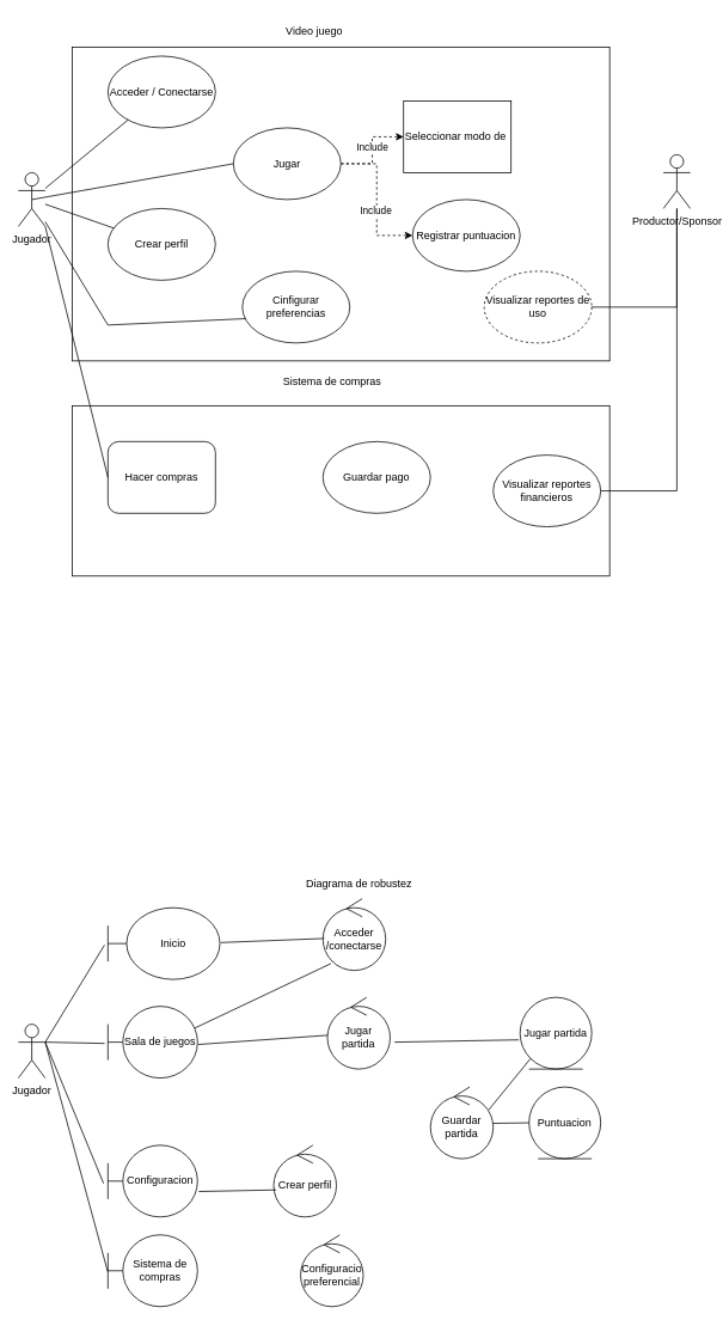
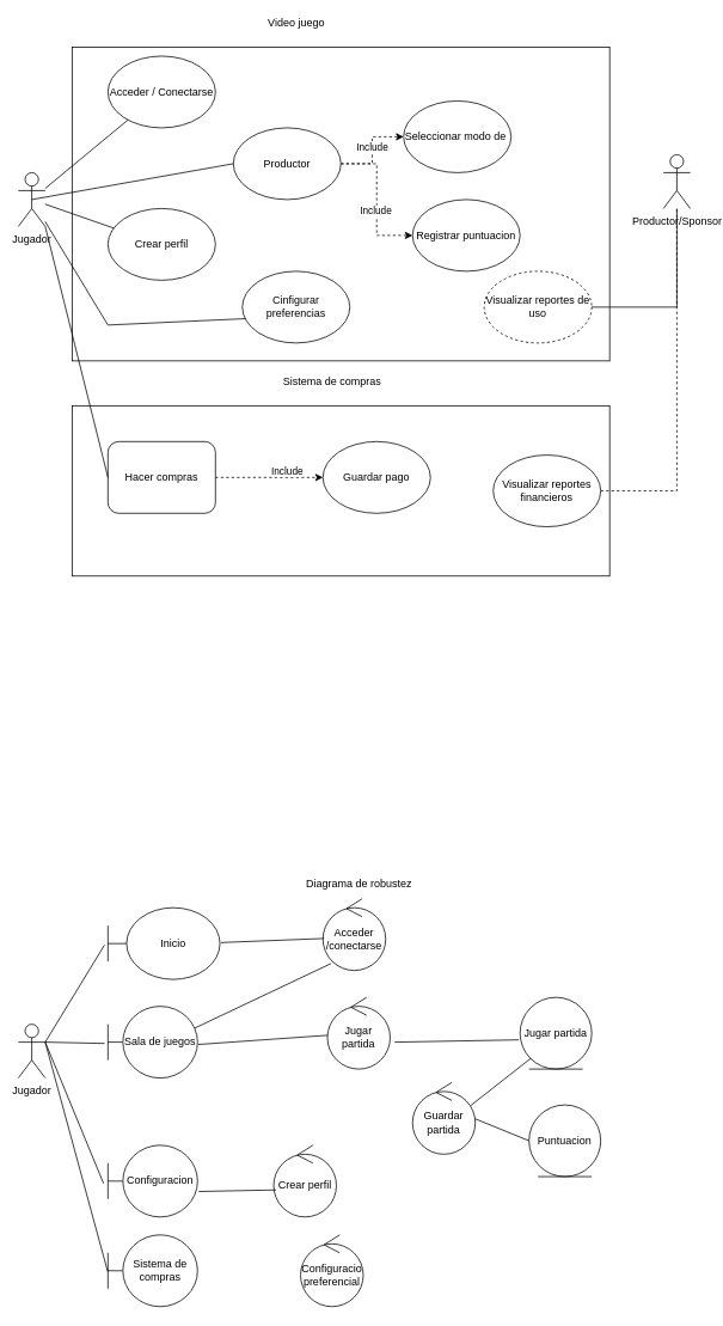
  <mxCell id="0" />
  <mxCell id="1" parent="0" />
  <mxCell id="2" value="" style="rounded=0;whiteSpace=wrap;html=1;" vertex="1" parent="1"><mxGeometry x="80" y="52" width="600" height="350" as="geometry" /></mxCell>
  <mxCell id="3" value="Jugador&lt;div&gt;&lt;br&gt;&lt;/div&gt;" style="shape=umlActor;verticalLabelPosition=bottom;verticalAlign=top;html=1;outlineConnect=0;" vertex="1" parent="1"><mxGeometry x="20" y="192" width="30" height="60" as="geometry" /></mxCell>
  <mxCell id="4" value="Productor/Sponsor" style="shape=umlActor;verticalLabelPosition=bottom;verticalAlign=top;html=1;outlineConnect=0;" vertex="1" parent="1"><mxGeometry x="740" y="172" width="30" height="60" as="geometry" /></mxCell>
  <mxCell id="5" value="Acceder / Conectarse" style="ellipse;whiteSpace=wrap;html=1;" vertex="1" parent="1"><mxGeometry x="120" y="62" width="120" height="80" as="geometry" /></mxCell>
  <mxCell id="6" style="edgeStyle=orthogonalEdgeStyle;rounded=0;orthogonalLoop=1;jettySize=auto;html=1;entryX=0;entryY=0.5;entryDx=0;entryDy=0;dashed=1;" edge="1" parent="1" source="10" target="14"><mxGeometry relative="1" as="geometry" /></mxCell>
  <mxCell id="7" value="Include" style="edgeLabel;html=1;align=center;verticalAlign=middle;resizable=0;points=[];" vertex="1" connectable="0" parent="6"><mxGeometry x="0.074" y="1" relative="1" as="geometry"><mxPoint as="offset" /></mxGeometry></mxCell>
  <mxCell id="8" style="edgeStyle=orthogonalEdgeStyle;rounded=0;orthogonalLoop=1;jettySize=auto;html=1;dashed=1;" edge="1" parent="1" source="10" target="13"><mxGeometry relative="1" as="geometry" /></mxCell>
  <mxCell id="9" value="Include" style="edgeLabel;html=1;align=center;verticalAlign=middle;resizable=0;points=[];" vertex="1" connectable="0" parent="8"><mxGeometry x="0.154" y="-2" relative="1" as="geometry"><mxPoint as="offset" /></mxGeometry></mxCell>
- <mxCell id="10" value="Jugar" style="ellipse;whiteSpace=wrap;html=1;" vertex="1" parent="1"><mxGeometry x="260" y="142" width="120" height="80" as="geometry" /></mxCell>
+ <mxCell id="10" value="Productor" style="ellipse;whiteSpace=wrap;html=1;" vertex="1" parent="1"><mxGeometry x="260" y="142" width="120" height="80" as="geometry" /></mxCell>
  <mxCell id="11" value="Crear perfil" style="ellipse;whiteSpace=wrap;html=1;" vertex="1" parent="1"><mxGeometry x="120" y="232" width="120" height="80" as="geometry" /></mxCell>
  <mxCell id="12" value="Cinfigurar preferencias" style="ellipse;whiteSpace=wrap;html=1;" vertex="1" parent="1"><mxGeometry x="270" y="302" width="120" height="80" as="geometry" /></mxCell>
  <mxCell id="13" value="Registrar puntuacion" style="ellipse;whiteSpace=wrap;html=1;" vertex="1" parent="1"><mxGeometry x="460" y="222" width="120" height="80" as="geometry" /></mxCell>
- <mxCell id="14" value="Seleccionar modo de&amp;nbsp;" style="whiteSpace=wrap;html=1;rounded=0;" vertex="1" parent="1"><mxGeometry x="450" y="112" width="120" height="80" as="geometry" /></mxCell>
+ <mxCell id="14" value="Seleccionar modo de&amp;nbsp;" style="ellipse;whiteSpace=wrap;html=1;" vertex="1" parent="1"><mxGeometry x="450" y="112" width="120" height="80" as="geometry" /></mxCell>
  <mxCell id="15" value="" style="endArrow=none;html=1;rounded=0;exitX=0.029;exitY=0.661;exitDx=0;exitDy=0;exitPerimeter=0;" edge="1" parent="1" source="12" target="3"><mxGeometry width="50" height="50" relative="1" as="geometry"><mxPoint x="380" y="332" as="sourcePoint" /><mxPoint x="430" y="282" as="targetPoint" /><Array as="points"><mxPoint x="120" y="362" /></Array></mxGeometry></mxCell>
  <mxCell id="16" value="" style="endArrow=none;html=1;rounded=0;" edge="1" parent="1" source="11" target="3"><mxGeometry width="50" height="50" relative="1" as="geometry"><mxPoint x="110" y="302" as="sourcePoint" /><mxPoint x="160" y="252" as="targetPoint" /></mxGeometry></mxCell>
  <mxCell id="17" value="" style="endArrow=none;html=1;rounded=0;" edge="1" parent="1" source="3" target="5"><mxGeometry width="50" height="50" relative="1" as="geometry"><mxPoint x="380" y="332" as="sourcePoint" /><mxPoint x="430" y="282" as="targetPoint" /></mxGeometry></mxCell>
  <mxCell id="18" value="" style="endArrow=none;html=1;rounded=0;exitX=0.5;exitY=0.5;exitDx=0;exitDy=0;exitPerimeter=0;entryX=0;entryY=0.5;entryDx=0;entryDy=0;" edge="1" parent="1" source="3" target="10"><mxGeometry width="50" height="50" relative="1" as="geometry"><mxPoint x="380" y="332" as="sourcePoint" /><mxPoint x="430" y="282" as="targetPoint" /></mxGeometry></mxCell>
  <mxCell id="19" style="edgeStyle=orthogonalEdgeStyle;rounded=0;orthogonalLoop=1;jettySize=auto;html=1;endArrow=none;endFill=0;" edge="1" parent="1" source="20" target="4"><mxGeometry relative="1" as="geometry" /></mxCell>
  <mxCell id="20" value="Visualizar reportes de uso" style="ellipse;whiteSpace=wrap;html=1;dashed=1;" vertex="1" parent="1"><mxGeometry x="540" y="302" width="120" height="80" as="geometry" /></mxCell>
- <mxCell id="21" value="Video juego" style="text;html=1;align=center;verticalAlign=middle;resizable=0;points=[];autosize=1;strokeColor=none;fillColor=none;" vertex="1" parent="1"><mxGeometry x="305" y="20" width="90" height="30" as="geometry" /></mxCell>
+ <mxCell id="21" value="Video juego" style="text;html=1;align=center;verticalAlign=middle;resizable=0;points=[];autosize=1;strokeColor=none;fillColor=none;" vertex="1" parent="1"><mxGeometry x="285" y="10" width="90" height="30" as="geometry" /></mxCell>
  <mxCell id="22" value="Sistema de compras" style="text;html=1;align=center;verticalAlign=middle;resizable=0;points=[];autosize=1;strokeColor=none;fillColor=none;" vertex="1" parent="1"><mxGeometry x="305" y="410" width="130" height="30" as="geometry" /></mxCell>
  <mxCell id="23" value="" style="rounded=0;whiteSpace=wrap;html=1;" vertex="1" parent="1"><mxGeometry x="80" y="452" width="600" height="190" as="geometry" /></mxCell>
+ <mxCell id="24" style="edgeStyle=orthogonalEdgeStyle;rounded=0;orthogonalLoop=1;jettySize=auto;html=1;dashed=1;" edge="1" parent="1" source="26" target="27"><mxGeometry relative="1" as="geometry" /></mxCell>
+ <mxCell id="25" value="Include" style="edgeLabel;html=1;align=center;verticalAlign=middle;resizable=0;points=[];" vertex="1" connectable="0" parent="24"><mxGeometry x="0.319" y="8" relative="1" as="geometry"><mxPoint as="offset" /></mxGeometry></mxCell>
  <mxCell id="26" value="Hacer compras" style="whiteSpace=wrap;html=1;rounded=1;" vertex="1" parent="1"><mxGeometry x="120" y="492" width="120" height="80" as="geometry" /></mxCell>
  <mxCell id="27" value="Guardar pago" style="ellipse;whiteSpace=wrap;html=1;" vertex="1" parent="1"><mxGeometry x="360" y="492" width="120" height="80" as="geometry" /></mxCell>
- <mxCell id="28" style="edgeStyle=orthogonalEdgeStyle;rounded=0;orthogonalLoop=1;jettySize=auto;html=1;endArrow=none;endFill=0;" edge="1" parent="1" source="29" target="4"><mxGeometry relative="1" as="geometry" /></mxCell>
+ <mxCell id="28" style="edgeStyle=orthogonalEdgeStyle;rounded=0;orthogonalLoop=1;jettySize=auto;html=1;endArrow=none;endFill=0;dashed=1;" edge="1" parent="1" source="29" target="4"><mxGeometry relative="1" as="geometry" /></mxCell>
  <mxCell id="29" value="Visualizar reportes financieros" style="ellipse;whiteSpace=wrap;html=1;" vertex="1" parent="1"><mxGeometry x="550" y="507" width="120" height="80" as="geometry" /></mxCell>
  <mxCell id="30" value="" style="endArrow=none;html=1;rounded=0;entryX=0;entryY=0.5;entryDx=0;entryDy=0;exitX=1;exitY=1;exitDx=0;exitDy=0;exitPerimeter=0;" edge="1" parent="1" source="3" target="26"><mxGeometry width="50" height="50" relative="1" as="geometry"><mxPoint x="380" y="332" as="sourcePoint" /><mxPoint x="430" y="282" as="targetPoint" /></mxGeometry></mxCell>
  <mxCell id="31" value="Jugador&lt;div&gt;&lt;br&gt;&lt;/div&gt;" style="shape=umlActor;verticalLabelPosition=bottom;verticalAlign=top;html=1;outlineConnect=0;" vertex="1" parent="1"><mxGeometry x="20" y="1142" width="30" height="60" as="geometry" /></mxCell>
  <mxCell id="32" value="Inicio" style="shape=umlBoundary;whiteSpace=wrap;html=1;" vertex="1" parent="1"><mxGeometry x="120" y="1012" width="125" height="80" as="geometry" /></mxCell>
  <mxCell id="33" value="Jugar partida" style="ellipse;shape=umlEntity;whiteSpace=wrap;html=1;" vertex="1" parent="1"><mxGeometry x="580" y="1112" width="80" height="80" as="geometry" /></mxCell>
  <mxCell id="34" value="Acceder&lt;div&gt;/conectarse&lt;/div&gt;" style="ellipse;shape=umlControl;whiteSpace=wrap;html=1;" vertex="1" parent="1"><mxGeometry x="360" y="1002" width="70" height="80" as="geometry" /></mxCell>
  <mxCell id="35" value="Diagrama de robustez" style="text;html=1;align=center;verticalAlign=middle;resizable=0;points=[];autosize=1;strokeColor=none;fillColor=none;" vertex="1" parent="1"><mxGeometry x="330" y="970" width="140" height="30" as="geometry" /></mxCell>
  <mxCell id="36" value="Sala de juegos" style="shape=umlBoundary;whiteSpace=wrap;html=1;" vertex="1" parent="1"><mxGeometry x="120" y="1122" width="100" height="80" as="geometry" /></mxCell>
  <mxCell id="37" value="Configuracion" style="shape=umlBoundary;whiteSpace=wrap;html=1;" vertex="1" parent="1"><mxGeometry x="120" y="1277" width="100" height="80" as="geometry" /></mxCell>
  <mxCell id="38" value="Sistema de compras" style="shape=umlBoundary;whiteSpace=wrap;html=1;" vertex="1" parent="1"><mxGeometry x="120" y="1377" width="100" height="80" as="geometry" /></mxCell>
  <mxCell id="39" value="Jugar partida" style="ellipse;shape=umlControl;whiteSpace=wrap;html=1;" vertex="1" parent="1"><mxGeometry x="365" y="1112" width="70" height="80" as="geometry" /></mxCell>
- <mxCell id="40" value="Guardar partida" style="ellipse;shape=umlControl;whiteSpace=wrap;html=1;" vertex="1" parent="1"><mxGeometry x="480" y="1212" width="70" height="80" as="geometry" /></mxCell>
+ <mxCell id="40" value="Guardar partida" style="ellipse;shape=umlControl;whiteSpace=wrap;html=1;" vertex="1" parent="1"><mxGeometry x="460" y="1207" width="70" height="80" as="geometry" /></mxCell>
  <mxCell id="41" value="" style="endArrow=none;html=1;rounded=0;entryX=-0.031;entryY=0.521;entryDx=0;entryDy=0;entryPerimeter=0;" edge="1" parent="1" target="32"><mxGeometry width="50" height="50" relative="1" as="geometry"><mxPoint x="50" y="1162" as="sourcePoint" /><mxPoint x="430" y="1082" as="targetPoint" /></mxGeometry></mxCell>
  <mxCell id="42" value="" style="endArrow=none;html=1;rounded=0;entryX=-0.037;entryY=0.518;entryDx=0;entryDy=0;entryPerimeter=0;exitX=1;exitY=0.333;exitDx=0;exitDy=0;exitPerimeter=0;" edge="1" parent="1" source="31" target="36"><mxGeometry width="50" height="50" relative="1" as="geometry"><mxPoint x="60" y="1163" as="sourcePoint" /><mxPoint x="127" y="1064" as="targetPoint" /></mxGeometry></mxCell>
  <mxCell id="43" value="" style="endArrow=none;html=1;rounded=0;entryX=-0.049;entryY=0.532;entryDx=0;entryDy=0;entryPerimeter=0;exitX=1;exitY=0.333;exitDx=0;exitDy=0;exitPerimeter=0;" edge="1" parent="1" source="31" target="37"><mxGeometry width="50" height="50" relative="1" as="geometry"><mxPoint x="70" y="1170" as="sourcePoint" /><mxPoint x="137" y="1074" as="targetPoint" /></mxGeometry></mxCell>
  <mxCell id="44" value="" style="endArrow=none;html=1;rounded=0;entryX=-0.003;entryY=0.511;entryDx=0;entryDy=0;entryPerimeter=0;exitX=1;exitY=0.333;exitDx=0;exitDy=0;exitPerimeter=0;" edge="1" parent="1" source="31" target="38"><mxGeometry width="50" height="50" relative="1" as="geometry"><mxPoint x="80" y="1180" as="sourcePoint" /><mxPoint x="147" y="1084" as="targetPoint" /></mxGeometry></mxCell>
  <mxCell id="45" value="" style="endArrow=none;html=1;rounded=0;entryX=0.02;entryY=0.554;entryDx=0;entryDy=0;entryPerimeter=0;exitX=1.009;exitY=0.486;exitDx=0;exitDy=0;exitPerimeter=0;" edge="1" parent="1" source="32" target="34"><mxGeometry width="50" height="50" relative="1" as="geometry"><mxPoint x="90" y="1190" as="sourcePoint" /><mxPoint x="157" y="1094" as="targetPoint" /></mxGeometry></mxCell>
  <mxCell id="46" value="" style="endArrow=none;html=1;rounded=0;entryX=0.127;entryY=0.904;entryDx=0;entryDy=0;entryPerimeter=0;exitX=0.969;exitY=0.304;exitDx=0;exitDy=0;exitPerimeter=0;" edge="1" parent="1" source="36" target="34"><mxGeometry width="50" height="50" relative="1" as="geometry"><mxPoint x="230" y="1142" as="sourcePoint" /><mxPoint x="167" y="1104" as="targetPoint" /></mxGeometry></mxCell>
  <mxCell id="47" value="" style="endArrow=none;html=1;rounded=0;exitX=1.009;exitY=0.532;exitDx=0;exitDy=0;exitPerimeter=0;" edge="1" parent="1" source="36" target="39"><mxGeometry width="50" height="50" relative="1" as="geometry"><mxPoint x="110" y="1210" as="sourcePoint" /><mxPoint x="177" y="1114" as="targetPoint" /></mxGeometry></mxCell>
  <mxCell id="48" value="" style="endArrow=none;html=1;rounded=0;exitX=1.071;exitY=0.625;exitDx=0;exitDy=0;exitPerimeter=0;entryX=-0.018;entryY=0.593;entryDx=0;entryDy=0;entryPerimeter=0;" edge="1" parent="1" source="39" target="33"><mxGeometry width="50" height="50" relative="1" as="geometry"><mxPoint x="120" y="1220" as="sourcePoint" /><mxPoint x="580" y="1152" as="targetPoint" /></mxGeometry></mxCell>
  <mxCell id="49" value="" style="endArrow=none;html=1;rounded=0;entryX=0;entryY=1;entryDx=0;entryDy=0;exitX=0.927;exitY=0.321;exitDx=0;exitDy=0;exitPerimeter=0;" edge="1" parent="1" source="40" target="33"><mxGeometry width="50" height="50" relative="1" as="geometry"><mxPoint x="130" y="1230" as="sourcePoint" /><mxPoint x="197" y="1134" as="targetPoint" /></mxGeometry></mxCell>
- <mxCell id="50" value="Puntuacion" style="ellipse;shape=umlEntity;whiteSpace=wrap;html=1;" vertex="1" parent="1"><mxGeometry x="590" y="1212" width="80" height="80" as="geometry" /></mxCell>
+ <mxCell id="50" value="Puntuacion" style="ellipse;shape=umlEntity;whiteSpace=wrap;html=1;" vertex="1" parent="1"><mxGeometry x="590" y="1232" width="80" height="80" as="geometry" /></mxCell>
  <mxCell id="51" value="" style="endArrow=none;html=1;rounded=0;entryX=0;entryY=0.5;entryDx=0;entryDy=0;exitX=1;exitY=0.507;exitDx=0;exitDy=0;exitPerimeter=0;" edge="1" parent="1" source="40" target="50"><mxGeometry width="50" height="50" relative="1" as="geometry"><mxPoint x="557" y="1243" as="sourcePoint" /><mxPoint x="602" y="1190" as="targetPoint" /></mxGeometry></mxCell>
  <mxCell id="52" value="Crear perfil" style="ellipse;shape=umlControl;whiteSpace=wrap;html=1;" vertex="1" parent="1"><mxGeometry x="305" y="1277" width="70" height="80" as="geometry" /></mxCell>
  <mxCell id="53" value="Configuracio&lt;div&gt;preferencial&lt;/div&gt;" style="ellipse;shape=umlControl;whiteSpace=wrap;html=1;" vertex="1" parent="1"><mxGeometry x="335" y="1377" width="70" height="80" as="geometry" /></mxCell>
  <mxCell id="54" value="" style="endArrow=none;html=1;rounded=0;entryX=0.039;entryY=0.623;entryDx=0;entryDy=0;entryPerimeter=0;exitX=1.014;exitY=0.645;exitDx=0;exitDy=0;exitPerimeter=0;" edge="1" parent="1" source="37" target="52"><mxGeometry width="50" height="50" relative="1" as="geometry"><mxPoint x="220" y="1322" as="sourcePoint" /><mxPoint x="310" y="1322" as="targetPoint" /></mxGeometry></mxCell>
